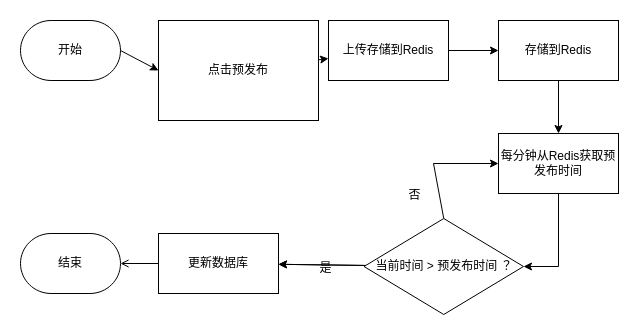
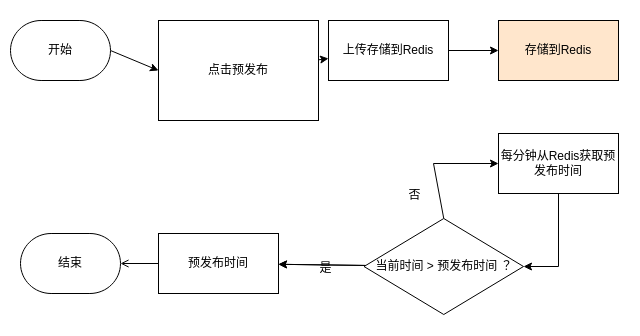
  <mxCell id="0" />
  <mxCell id="1" parent="0" />
  <mxCell id="2" value="" style="edgeStyle=none;html=1;strokeColor=#000000;strokeWidth=1;" parent="1" source="3" target="6" edge="1"><mxGeometry relative="1" as="geometry" /></mxCell>
  <mxCell id="3" value="点击预发布" style="rounded=0;whiteSpace=wrap;html=1;fillColor=#FFFFFF;strokeColor=#000000;fontColor=#000000;strokeWidth=1;" parent="1" vertex="1"><mxGeometry x="158" y="20" width="160" height="100" as="geometry" /></mxCell>
  <mxCell id="4" value="" style="edgeStyle=none;html=1;" parent="1" source="6" edge="1"><mxGeometry relative="1" as="geometry"><mxPoint x="359" y="39.375" as="targetPoint" /></mxGeometry></mxCell>
  <mxCell id="5" value="" style="edgeStyle=none;html=1;strokeColor=#000000;" parent="1" source="6" target="18" edge="1"><mxGeometry relative="1" as="geometry" /></mxCell>
  <mxCell id="6" value="上传&lt;span style=&quot;&quot;&gt;存储到Redis&lt;/span&gt;" style="rounded=0;whiteSpace=wrap;html=1;fillColor=#FFFFFF;strokeColor=#000000;fontColor=#000000;strokeWidth=1;" parent="1" vertex="1"><mxGeometry x="328" y="20" width="120" height="60" as="geometry" /></mxCell>
  <mxCell id="7" value="" style="edgeStyle=none;html=1;strokeColor=#000000;strokeWidth=1;fontColor=#000000;" parent="1" source="10" target="14" edge="1"><mxGeometry relative="1" as="geometry" /></mxCell>
  <mxCell id="8" value="" style="edgeStyle=none;html=1;strokeColor=#000000;strokeWidth=1;fontColor=#000000;" parent="1" source="10" target="14" edge="1"><mxGeometry relative="1" as="geometry" /></mxCell>
  <mxCell id="9" style="edgeStyle=none;html=1;exitX=0.5;exitY=0;exitDx=0;exitDy=0;entryX=0;entryY=0.5;entryDx=0;entryDy=0;strokeColor=#000000;rounded=0;" parent="1" source="10" target="20" edge="1"><mxGeometry relative="1" as="geometry"><Array as="points"><mxPoint x="433" y="163" /></Array></mxGeometry></mxCell>
  <mxCell id="10" value="当前时间 &amp;gt; 预发布时间 ？" style="rhombus;whiteSpace=wrap;html=1;rounded=0;strokeColor=#000000;fontFamily=Helvetica;fontSize=12;fontColor=#000000;fillColor=#FFFFFF;strokeWidth=1;" parent="1" vertex="1"><mxGeometry x="363.5" y="218" width="159.5" height="96" as="geometry" /></mxCell>
  <mxCell id="11" style="edgeStyle=none;html=1;exitX=1;exitY=0.5;exitDx=0;exitDy=0;exitPerimeter=0;entryX=0;entryY=0.5;entryDx=0;entryDy=0;fontColor=#000000;strokeColor=#000000;strokeWidth=1;" parent="1" source="12" target="3" edge="1"><mxGeometry relative="1" as="geometry" /></mxCell>
- <mxCell id="12" value="开始" style="strokeWidth=1;html=1;shape=mxgraph.flowchart.terminator;whiteSpace=wrap;strokeColor=#000000;fontColor=#000000;fillColor=#FFFFFF;" parent="1" vertex="1"><mxGeometry x="20" y="20" width="100" height="60" as="geometry" /></mxCell>
+ <mxCell id="12" value="开始" style="strokeWidth=1;html=1;shape=mxgraph.flowchart.terminator;whiteSpace=wrap;strokeColor=#000000;fontColor=#000000;fillColor=#FFFFFF;" parent="1" vertex="1"><mxGeometry x="10" y="20" width="100" height="60" as="geometry" /></mxCell>
  <mxCell id="13" style="edgeStyle=none;html=1;exitX=0;exitY=0.5;exitDx=0;exitDy=0;entryX=1;entryY=0.5;entryDx=0;entryDy=0;entryPerimeter=0;strokeColor=#000000;strokeWidth=1;fontColor=#000000;endArrow=open;" parent="1" source="14" target="15" edge="1"><mxGeometry relative="1" as="geometry" /></mxCell>
- <mxCell id="14" value="更新数据库" style="whiteSpace=wrap;html=1;fillColor=#FFFFFF;strokeColor=#000000;fontColor=#000000;rounded=0;strokeWidth=1;" parent="1" vertex="1"><mxGeometry x="158" y="233" width="120" height="60" as="geometry" /></mxCell>
+ <mxCell id="14" value="预发布时间" style="whiteSpace=wrap;html=1;fillColor=#FFFFFF;strokeColor=#000000;fontColor=#000000;rounded=0;strokeWidth=1;" parent="1" vertex="1"><mxGeometry x="158" y="233" width="120" height="60" as="geometry" /></mxCell>
  <mxCell id="15" value="结束" style="strokeWidth=1;html=1;shape=mxgraph.flowchart.terminator;whiteSpace=wrap;strokeColor=#000000;fontColor=#000000;fillColor=#FFFFFF;" parent="1" vertex="1"><mxGeometry x="20" y="233" width="100" height="60" as="geometry" /></mxCell>
  <mxCell id="16" value="是" style="text;html=1;align=center;verticalAlign=middle;resizable=0;points=[];autosize=1;strokeColor=none;fillColor=none;fontColor=#000000;" parent="1" vertex="1"><mxGeometry x="310" y="255" width="30" height="26" as="geometry" /></mxCell>
- <mxCell id="17" value="" style="edgeStyle=none;html=1;strokeColor=#000000;" parent="1" source="18" target="20" edge="1"><mxGeometry relative="1" as="geometry" /></mxCell>
- <mxCell id="18" value="存储到Redis" style="rounded=0;whiteSpace=wrap;html=1;fillColor=#FFFFFF;strokeColor=#000000;fontColor=#000000;strokeWidth=1;" parent="1" vertex="1"><mxGeometry x="498" y="20" width="120" height="60" as="geometry" /></mxCell>
+ <mxCell id="18" value="存储到Redis" style="rounded=0;whiteSpace=wrap;html=1;fillColor=#ffe6cc;strokeColor=#000000;fontColor=#000000;strokeWidth=1;" parent="1" vertex="1"><mxGeometry x="498" y="20" width="120" height="60" as="geometry" /></mxCell>
  <mxCell id="19" style="edgeStyle=none;html=1;exitX=0.5;exitY=1;exitDx=0;exitDy=0;entryX=1;entryY=0.5;entryDx=0;entryDy=0;strokeColor=#000000;rounded=0;" parent="1" source="20" target="10" edge="1"><mxGeometry relative="1" as="geometry"><Array as="points"><mxPoint x="558" y="266" /></Array></mxGeometry></mxCell>
  <mxCell id="20" value="每分钟从Redis获取预发布时间" style="whiteSpace=wrap;html=1;fillColor=#FFFFFF;strokeColor=#000000;fontColor=#000000;rounded=0;strokeWidth=1;" parent="1" vertex="1"><mxGeometry x="498" y="133" width="120" height="60" as="geometry" /></mxCell>
  <mxCell id="21" value="&lt;font color=&quot;#000000&quot;&gt;否&lt;/font&gt;" style="text;html=1;align=center;verticalAlign=middle;resizable=0;points=[];autosize=1;strokeColor=none;fillColor=none;" parent="1" vertex="1"><mxGeometry x="399" y="182" width="30" height="26" as="geometry" /></mxCell>
